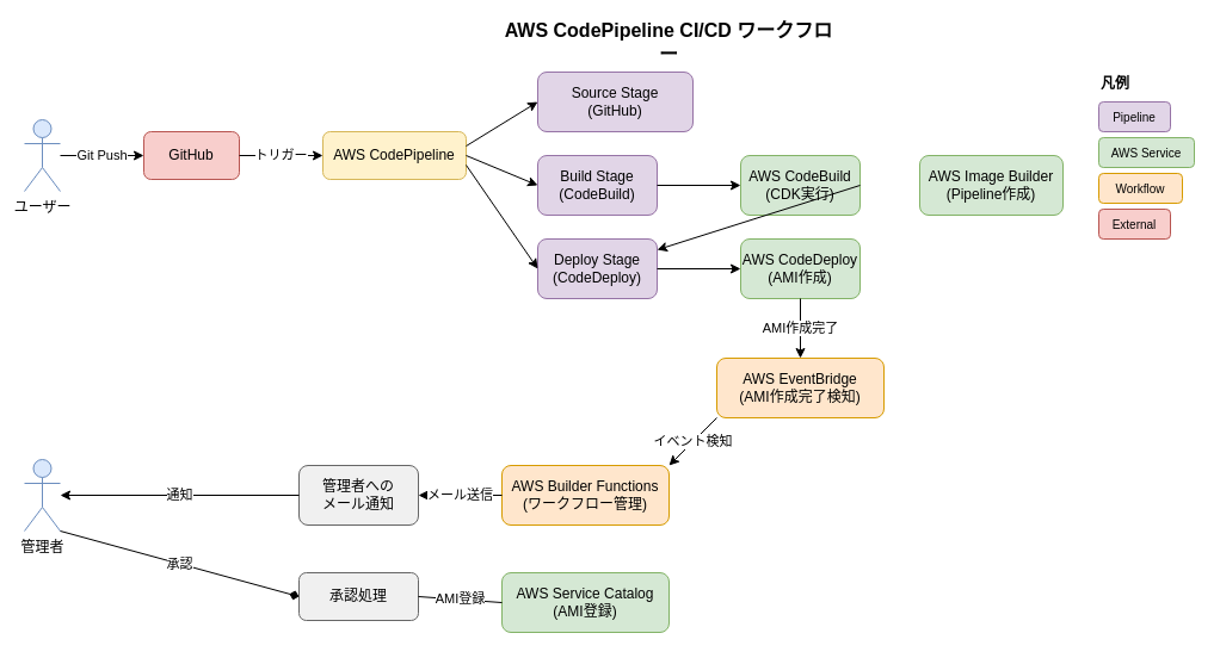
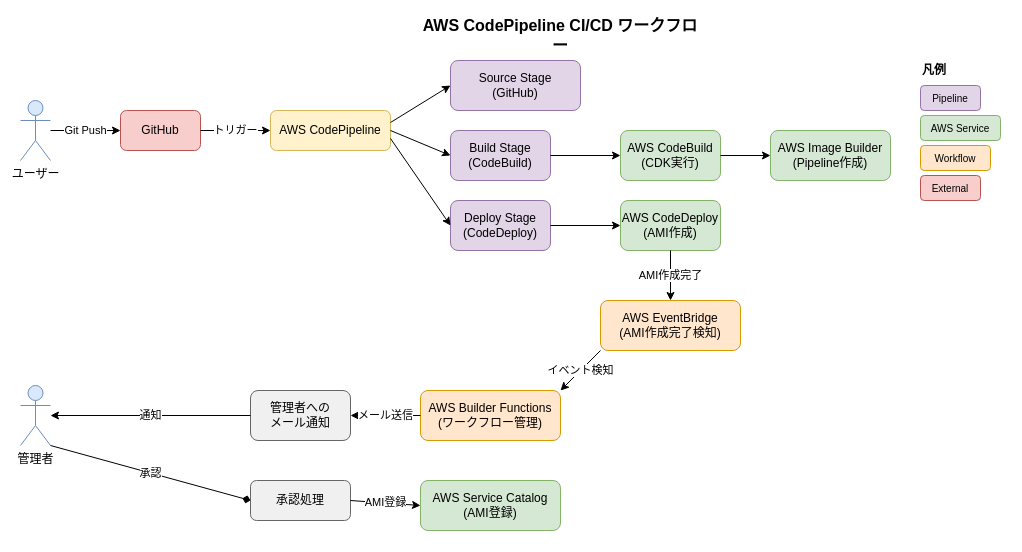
  <mxCell id="0" />
  <mxCell id="1" parent="0" />
  <mxCell id="2" value="ユーザー" style="shape=umlActor;verticalLabelPosition=bottom;verticalAlign=top;html=1;outlineConnect=0;fillColor=#dae8fc;strokeColor=#6c8ebf;" vertex="1" parent="1"><mxGeometry x="20" y="100" width="30" height="60" as="geometry" /></mxCell>
  <mxCell id="3" value="GitHub" style="rounded=1;whiteSpace=wrap;html=1;fillColor=#f8cecc;strokeColor=#b85450;" vertex="1" parent="1"><mxGeometry x="120" y="110" width="80" height="40" as="geometry" /></mxCell>
  <mxCell id="4" value="AWS CodePipeline" style="rounded=1;whiteSpace=wrap;html=1;fillColor=#fff2cc;strokeColor=#d6b656;" vertex="1" parent="1"><mxGeometry x="270" y="110" width="120" height="40" as="geometry" /></mxCell>
  <mxCell id="5" value="Source Stage&#10;(GitHub)" style="rounded=1;whiteSpace=wrap;html=1;fillColor=#e1d5e7;strokeColor=#9673a6;" vertex="1" parent="1"><mxGeometry x="450" y="60" width="130" height="50" as="geometry" /></mxCell>
  <mxCell id="6" value="Build Stage&#10;(CodeBuild)" style="rounded=1;whiteSpace=wrap;html=1;fillColor=#e1d5e7;strokeColor=#9673a6;" vertex="1" parent="1"><mxGeometry x="450" y="130" width="100" height="50" as="geometry" /></mxCell>
  <mxCell id="7" value="Deploy Stage&#10;(CodeDeploy)" style="rounded=1;whiteSpace=wrap;html=1;fillColor=#e1d5e7;strokeColor=#9673a6;" vertex="1" parent="1"><mxGeometry x="450" y="200" width="100" height="50" as="geometry" /></mxCell>
  <mxCell id="8" value="AWS CodeBuild&#10;(CDK実行)" style="rounded=1;whiteSpace=wrap;html=1;fillColor=#d5e8d4;strokeColor=#82b366;" vertex="1" parent="1"><mxGeometry x="620" y="130" width="100" height="50" as="geometry" /></mxCell>
  <mxCell id="9" value="AWS Image Builder&#10;(Pipeline作成)" style="rounded=1;whiteSpace=wrap;html=1;fillColor=#d5e8d4;strokeColor=#82b366;" vertex="1" parent="1"><mxGeometry x="770" y="130" width="120" height="50" as="geometry" /></mxCell>
  <mxCell id="10" value="AWS CodeDeploy&#10;(AMI作成)" style="rounded=1;whiteSpace=wrap;html=1;fillColor=#d5e8d4;strokeColor=#82b366;" vertex="1" parent="1"><mxGeometry x="620" y="200" width="100" height="50" as="geometry" /></mxCell>
  <mxCell id="11" value="AWS EventBridge&#10;(AMI作成完了検知)" style="rounded=1;whiteSpace=wrap;html=1;fillColor=#ffe6cc;strokeColor=#d79b00;" vertex="1" parent="1"><mxGeometry x="600" y="300" width="140" height="50" as="geometry" /></mxCell>
  <mxCell id="12" value="AWS Builder Functions&#10;(ワークフロー管理)" style="rounded=1;whiteSpace=wrap;html=1;fillColor=#ffe6cc;strokeColor=#d79b00;" vertex="1" parent="1"><mxGeometry x="420" y="390" width="140" height="50" as="geometry" /></mxCell>
  <mxCell id="13" value="管理者への&#10;メール通知" style="rounded=1;whiteSpace=wrap;html=1;fillColor=#f0f0f0;strokeColor=#666666;" vertex="1" parent="1"><mxGeometry x="250" y="390" width="100" height="50" as="geometry" /></mxCell>
  <mxCell id="14" value="管理者" style="shape=umlActor;verticalLabelPosition=bottom;verticalAlign=top;html=1;outlineConnect=0;fillColor=#dae8fc;strokeColor=#6c8ebf;" vertex="1" parent="1"><mxGeometry x="20" y="385" width="30" height="60" as="geometry" /></mxCell>
  <mxCell id="15" value="承認処理" style="rounded=1;whiteSpace=wrap;html=1;fillColor=#f0f0f0;strokeColor=#666666;" vertex="1" parent="1"><mxGeometry x="250" y="480" width="100" height="40" as="geometry" /></mxCell>
  <mxCell id="16" value="AWS Service Catalog&#10;(AMI登録)" style="rounded=1;whiteSpace=wrap;html=1;fillColor=#d5e8d4;strokeColor=#82b366;" vertex="1" parent="1"><mxGeometry x="420" y="480" width="140" height="50" as="geometry" /></mxCell>
  <mxCell id="17" value="Git Push" style="endArrow=classic;html=1;rounded=0;exitX=1;exitY=0.5;exitDx=0;exitDy=0;entryX=0;entryY=0.5;entryDx=0;entryDy=0;" edge="1" parent="1" source="2" target="3"><mxGeometry relative="1" as="geometry" /></mxCell>
  <mxCell id="18" value="トリガー" style="endArrow=classic;html=1;rounded=0;exitX=1;exitY=0.5;exitDx=0;exitDy=0;entryX=0;entryY=0.5;entryDx=0;entryDy=0;" edge="1" parent="1" source="3" target="4"><mxGeometry relative="1" as="geometry" /></mxCell>
  <mxCell id="19" value="" style="endArrow=classic;html=1;rounded=0;exitX=1;exitY=0.3;exitDx=0;exitDy=0;entryX=0;entryY=0.5;entryDx=0;entryDy=0;" edge="1" parent="1" source="4" target="5"><mxGeometry relative="1" as="geometry" /></mxCell>
  <mxCell id="20" value="" style="endArrow=classic;html=1;rounded=0;exitX=1;exitY=0.5;exitDx=0;exitDy=0;entryX=0;entryY=0.5;entryDx=0;entryDy=0;" edge="1" parent="1" source="4" target="6"><mxGeometry relative="1" as="geometry" /></mxCell>
  <mxCell id="21" value="" style="endArrow=classic;html=1;rounded=0;exitX=1;exitY=0.7;exitDx=0;exitDy=0;entryX=0;entryY=0.5;entryDx=0;entryDy=0;" edge="1" parent="1" source="4" target="7"><mxGeometry relative="1" as="geometry" /></mxCell>
  <mxCell id="22" value="" style="endArrow=classic;html=1;rounded=0;exitX=1;exitY=0.5;exitDx=0;exitDy=0;entryX=0;entryY=0.5;entryDx=0;entryDy=0;" edge="1" parent="1" source="6" target="8"><mxGeometry relative="1" as="geometry" /></mxCell>
- <mxCell id="23" value="" style="endArrow=classic;html=1;rounded=0;exitX=1;exitY=0.5;exitDx=0;exitDy=0;" edge="1" parent="1" source="8" target="7"><mxGeometry relative="1" as="geometry" /></mxCell>
+ <mxCell id="23" value="" style="endArrow=classic;html=1;rounded=0;exitX=1;exitY=0.5;exitDx=0;exitDy=0;entryX=0;entryY=0.5;entryDx=0;entryDy=0;" edge="1" parent="1" source="8" target="9"><mxGeometry relative="1" as="geometry" /></mxCell>
  <mxCell id="24" value="" style="endArrow=classic;html=1;rounded=0;exitX=1;exitY=0.5;exitDx=0;exitDy=0;entryX=0;entryY=0.5;entryDx=0;entryDy=0;" edge="1" parent="1" source="7" target="10"><mxGeometry relative="1" as="geometry" /></mxCell>
  <mxCell id="25" value="AMI作成完了" style="endArrow=classic;html=1;rounded=0;exitX=0.5;exitY=1;exitDx=0;exitDy=0;entryX=0.5;entryY=0;entryDx=0;entryDy=0;" edge="1" parent="1" source="10" target="11"><mxGeometry relative="1" as="geometry" /></mxCell>
  <mxCell id="26" value="イベント検知" style="endArrow=classic;html=1;rounded=0;exitX=0;exitY=1;exitDx=0;exitDy=0;entryX=1;entryY=0;entryDx=0;entryDy=0;" edge="1" parent="1" source="11" target="12"><mxGeometry relative="1" as="geometry" /></mxCell>
  <mxCell id="27" value="メール送信" style="endArrow=classic;html=1;rounded=0;exitX=0;exitY=0.5;exitDx=0;exitDy=0;entryX=1;entryY=0.5;entryDx=0;entryDy=0;" edge="1" parent="1" source="12" target="13"><mxGeometry relative="1" as="geometry" /></mxCell>
  <mxCell id="28" value="通知" style="endArrow=classic;html=1;rounded=0;exitX=0;exitY=0.5;exitDx=0;exitDy=0;entryX=1;entryY=0.5;entryDx=0;entryDy=0;" edge="1" parent="1" source="13" target="14"><mxGeometry relative="1" as="geometry" /></mxCell>
  <mxCell id="29" value="承認" style="endArrow=diamond;html=1;rounded=0;exitX=1;exitY=1;exitDx=0;exitDy=0;entryX=0;entryY=0.5;entryDx=0;entryDy=0;" edge="1" parent="1" source="14" target="15"><mxGeometry relative="1" as="geometry" /></mxCell>
- <mxCell id="30" value="AMI登録" style="endArrow=none;html=1;rounded=0;exitX=1;exitY=0.5;exitDx=0;exitDy=0;entryX=0;entryY=0.5;entryDx=0;entryDy=0;" edge="1" parent="1" source="15" target="16"><mxGeometry relative="1" as="geometry" /></mxCell>
+ <mxCell id="30" value="AMI登録" style="endArrow=classic;html=1;rounded=0;exitX=1;exitY=0.5;exitDx=0;exitDy=0;entryX=0;entryY=0.5;entryDx=0;entryDy=0;" edge="1" parent="1" source="15" target="16"><mxGeometry relative="1" as="geometry" /></mxCell>
  <mxCell id="31" value="AWS CodePipeline CI/CD ワークフロー" style="text;html=1;strokeColor=none;fillColor=none;align=center;verticalAlign=middle;whiteSpace=wrap;rounded=0;fontSize=16;fontStyle=1;" vertex="1" parent="1"><mxGeometry x="420" y="20" width="280" height="30" as="geometry" /></mxCell>
  <mxCell id="32" value="凡例" style="text;html=1;strokeColor=none;fillColor=none;align=left;verticalAlign=middle;whiteSpace=wrap;rounded=0;fontSize=12;fontStyle=1;" vertex="1" parent="1"><mxGeometry x="920" y="60" width="40" height="20" as="geometry" /></mxCell>
  <mxCell id="33" value="Pipeline" style="rounded=1;whiteSpace=wrap;html=1;fillColor=#e1d5e7;strokeColor=#9673a6;fontSize=10;" vertex="1" parent="1"><mxGeometry x="920" y="85" width="60" height="25" as="geometry" /></mxCell>
  <mxCell id="34" value="AWS Service" style="rounded=1;whiteSpace=wrap;html=1;fillColor=#d5e8d4;strokeColor=#82b366;fontSize=10;" vertex="1" parent="1"><mxGeometry x="920" y="115" width="80" height="25" as="geometry" /></mxCell>
  <mxCell id="35" value="Workflow" style="rounded=1;whiteSpace=wrap;html=1;fillColor=#ffe6cc;strokeColor=#d79b00;fontSize=10;" vertex="1" parent="1"><mxGeometry x="920" y="145" width="70" height="25" as="geometry" /></mxCell>
  <mxCell id="36" value="External" style="rounded=1;whiteSpace=wrap;html=1;fillColor=#f8cecc;strokeColor=#b85450;fontSize=10;" vertex="1" parent="1"><mxGeometry x="920" y="175" width="60" height="25" as="geometry" /></mxCell>
